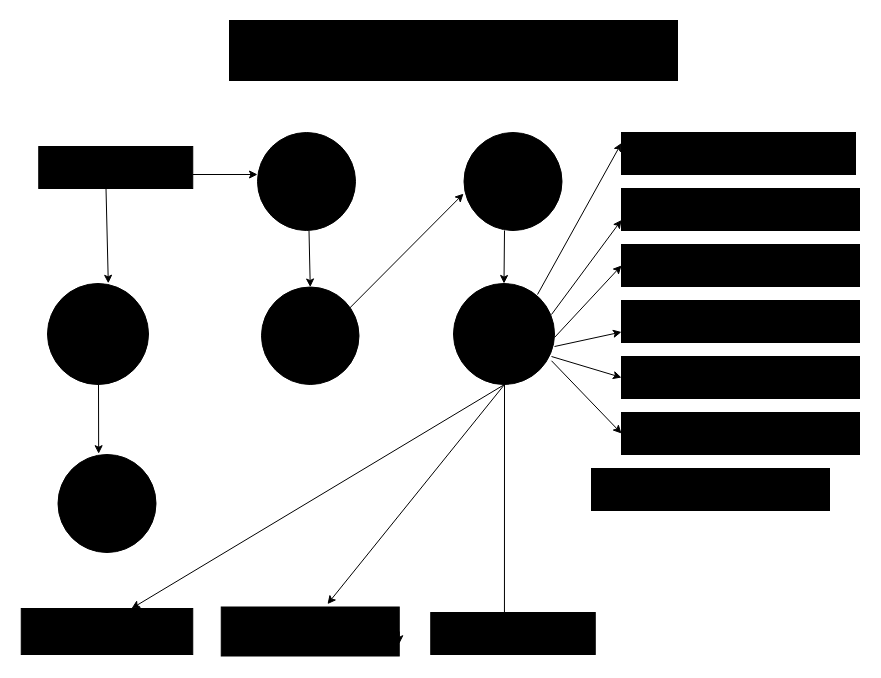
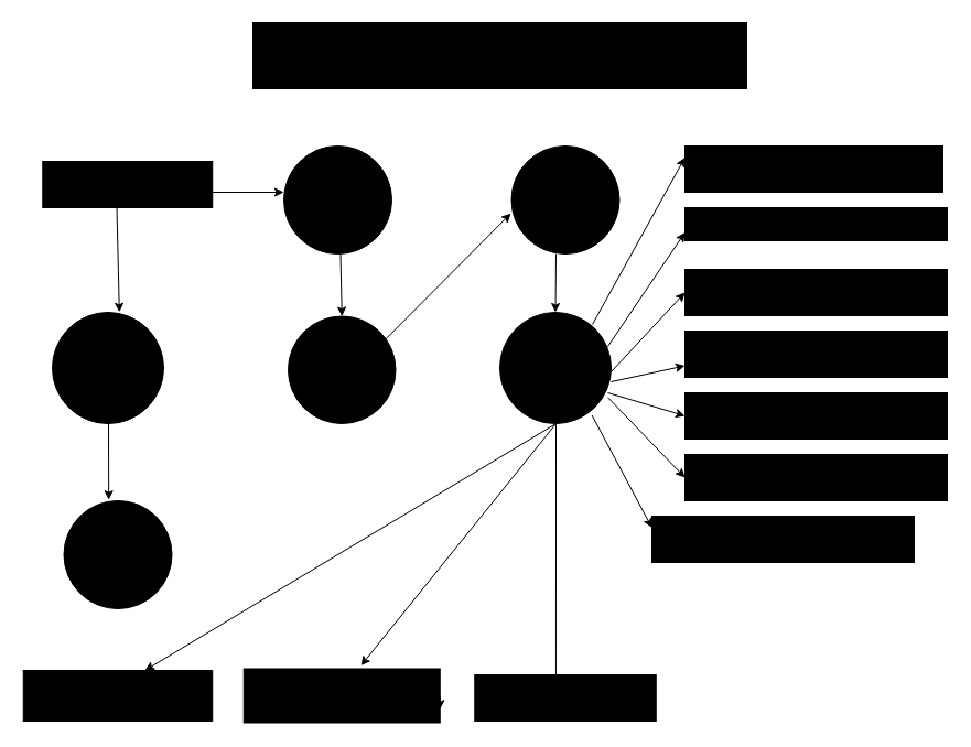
  <mxCell id="0" />
  <mxCell id="1" parent="0" />
  <mxCell id="2" value="&lt;font style=&quot;font-size: 24px;&quot;&gt;&lt;font style=&quot;&quot;&gt;S&lt;/font&gt;&lt;font style=&quot;&quot;&gt;tudent Information System&lt;/font&gt;&lt;/font&gt;" style="rounded=0;whiteSpace=wrap;html=1;fillColor=light-dark(#000000,#FF521A);" vertex="1" parent="1"><mxGeometry x="229" y="20" width="448" height="60" as="geometry" /></mxCell>
  <mxCell id="3" value="&lt;font style=&quot;font-size: 14px;&quot;&gt;Manage Timetable&lt;/font&gt;&lt;div&gt;&lt;font size=&quot;3&quot;&gt;Details&lt;/font&gt;&lt;/div&gt;" style="rounded=0;whiteSpace=wrap;html=1;fillColor=light-dark(#000000,#FF521A);" vertex="1" parent="1"><mxGeometry x="621" y="132" width="234" height="42" as="geometry" /></mxCell>
- <mxCell id="4" value="&lt;font style=&quot;font-size: 14px;&quot;&gt;Manage Attendence&amp;nbsp;&lt;/font&gt;&lt;div&gt;&lt;font size=&quot;3&quot;&gt;details&lt;/font&gt;&lt;/div&gt;" style="rounded=0;whiteSpace=wrap;html=1;fillColor=light-dark(#000000,#FF521A);" vertex="1" parent="1"><mxGeometry x="621" y="188" width="238" height="42" as="geometry" /></mxCell>
+ <mxCell id="4" value="&lt;font style=&quot;font-size: 14px;&quot;&gt;Manage Attendence&amp;nbsp;&lt;/font&gt;&lt;div&gt;&lt;font size=&quot;3&quot;&gt;details&lt;/font&gt;&lt;/div&gt;" style="rounded=0;whiteSpace=wrap;html=1;fillColor=light-dark(#000000,#FF521A);" vertex="1" parent="1"><mxGeometry x="621" y="188" width="238" height="30" as="geometry" /></mxCell>
  <mxCell id="5" value="&lt;font style=&quot;font-size: 14px;&quot;&gt;Manage Class Details&lt;/font&gt;" style="rounded=0;whiteSpace=wrap;html=1;fillColor=light-dark(#000000,#FF521A);" vertex="1" parent="1"><mxGeometry x="621" y="244" width="238" height="42" as="geometry" /></mxCell>
  <mxCell id="6" value="&lt;font style=&quot;font-size: 14px;&quot;&gt;Manage Student&lt;/font&gt;&lt;div&gt;&lt;font size=&quot;3&quot;&gt;Details&lt;/font&gt;&lt;/div&gt;" style="rounded=0;whiteSpace=wrap;html=1;fillColor=light-dark(#000000,#FF521A);" vertex="1" parent="1"><mxGeometry x="621" y="300" width="238" height="42" as="geometry" /></mxCell>
  <mxCell id="7" value="&lt;font style=&quot;font-size: 14px;&quot;&gt;Manage Fees Details&lt;/font&gt;" style="rounded=0;whiteSpace=wrap;html=1;fillColor=light-dark(#000000,#FF521A);" vertex="1" parent="1"><mxGeometry x="621" y="356" width="238" height="42" as="geometry" /></mxCell>
  <mxCell id="8" value="&lt;font style=&quot;font-size: 14px;&quot;&gt;Manage Teacher&lt;/font&gt;&lt;div&gt;&lt;font size=&quot;3&quot;&gt;Profiles&lt;/font&gt;&lt;/div&gt;" style="rounded=0;whiteSpace=wrap;html=1;fillColor=light-dark(#000000,#FF521A);" vertex="1" parent="1"><mxGeometry x="621" y="412" width="238" height="42" as="geometry" /></mxCell>
  <mxCell id="9" value="&lt;font style=&quot;font-size: 14px;&quot;&gt;Manage Report&lt;/font&gt;" style="rounded=0;whiteSpace=wrap;html=1;fillColor=light-dark(#000000,#FF521A);" vertex="1" parent="1"><mxGeometry x="591" y="468" width="238" height="42" as="geometry" /></mxCell>
  <mxCell id="10" value="&lt;font style=&quot;font-size: 14px;&quot;&gt;Admin&lt;/font&gt;" style="rounded=0;whiteSpace=wrap;html=1;fillColor=light-dark(#000000,#FF521A);" vertex="1" parent="1"><mxGeometry x="38.25" y="146" width="154" height="42" as="geometry" /></mxCell>
  <mxCell id="11" value="&lt;font style=&quot;font-size: 14px;&quot;&gt;Login to&lt;/font&gt;&lt;div&gt;&lt;font size=&quot;3&quot;&gt;Modules&lt;/font&gt;&lt;/div&gt;" style="ellipse;whiteSpace=wrap;html=1;aspect=fixed;fillColor=light-dark(#000000,#FF521A);" vertex="1" parent="1"><mxGeometry x="257" y="132" width="98" height="98" as="geometry" /></mxCell>
  <mxCell id="12" value="&lt;font style=&quot;font-size: 14px;&quot;&gt;Check&lt;/font&gt;&lt;div&gt;&lt;font size=&quot;3&quot;&gt;Credentials&lt;/font&gt;&lt;/div&gt;" style="ellipse;whiteSpace=wrap;html=1;aspect=fixed;fillColor=light-dark(#000000,#FF521A);" vertex="1" parent="1"><mxGeometry x="261" y="286.5" width="97.5" height="97.5" as="geometry" /></mxCell>
  <mxCell id="13" value="&lt;font style=&quot;font-size: 14px;&quot;&gt;Manage&lt;/font&gt;&lt;div&gt;&lt;font size=&quot;3&quot;&gt;&amp;nbsp;modules&lt;/font&gt;&lt;/div&gt;" style="ellipse;whiteSpace=wrap;html=1;aspect=fixed;fillColor=light-dark(#000000,#FF521A);" vertex="1" parent="1"><mxGeometry x="453" y="283" width="101" height="101" as="geometry" /></mxCell>
  <mxCell id="14" value="&lt;font style=&quot;font-size: 14px;&quot;&gt;Check roles&lt;/font&gt;&lt;div&gt;&lt;font size=&quot;3&quot;&gt;Access&lt;/font&gt;&lt;/div&gt;" style="ellipse;whiteSpace=wrap;html=1;aspect=fixed;fillColor=light-dark(#000000,#FF521A);" vertex="1" parent="1"><mxGeometry x="463.5" y="132" width="98" height="98" as="geometry" /></mxCell>
  <mxCell id="15" value="&lt;font style=&quot;font-size: 14px;&quot;&gt;Forgot&lt;/font&gt;&lt;div&gt;&lt;font size=&quot;3&quot;&gt;Password&lt;/font&gt;&lt;/div&gt;" style="ellipse;whiteSpace=wrap;html=1;aspect=fixed;fillColor=light-dark(#000000,#FF521A);" vertex="1" parent="1"><mxGeometry x="47" y="283" width="101" height="101" as="geometry" /></mxCell>
  <mxCell id="16" value="&lt;font style=&quot;font-size: 14px;&quot;&gt;Send Email&lt;/font&gt;&lt;div&gt;&lt;font size=&quot;3&quot;&gt;to User&lt;/font&gt;&lt;/div&gt;" style="ellipse;whiteSpace=wrap;html=1;aspect=fixed;fillColor=light-dark(#000000,#FF521A);" vertex="1" parent="1"><mxGeometry x="57.5" y="454" width="98" height="98" as="geometry" /></mxCell>
  <mxCell id="17" value="&lt;font style=&quot;font-size: 14px;&quot;&gt;Manage System&amp;nbsp;&lt;/font&gt;&lt;div&gt;&lt;font size=&quot;3&quot;&gt;Admins&lt;/font&gt;&lt;/div&gt;" style="rounded=0;whiteSpace=wrap;html=1;fillColor=light-dark(#000000,#FF521A);" vertex="1" parent="1"><mxGeometry x="20.75" y="608" width="171.5" height="46" as="geometry" /></mxCell>
  <mxCell id="18" value="&lt;font style=&quot;font-size: 14px;&quot;&gt;Manage Roles of&lt;/font&gt;&lt;div&gt;&lt;font size=&quot;3&quot;&gt;User&lt;/font&gt;&lt;/div&gt;" style="rounded=0;whiteSpace=wrap;html=1;fillColor=light-dark(#000000,#FF521A);" vertex="1" parent="1"><mxGeometry x="220.75" y="606.5" width="178" height="49" as="geometry" /></mxCell>
  <mxCell id="19" value="&lt;font style=&quot;font-size: 14px;&quot;&gt;Manage User&amp;nbsp;&lt;/font&gt;&lt;div&gt;&lt;font size=&quot;3&quot;&gt;Permission&lt;/font&gt;&lt;/div&gt;" style="rounded=0;whiteSpace=wrap;html=1;fillColor=light-dark(#000000,#FF521A);" vertex="1" parent="1"><mxGeometry x="430.25" y="612" width="164.5" height="42" as="geometry" /></mxCell>
  <mxCell id="20" style="edgeStyle=orthogonalEdgeStyle;rounded=0;orthogonalLoop=1;jettySize=auto;html=1;exitX=1;exitY=0.5;exitDx=0;exitDy=0;entryX=1;entryY=0.75;entryDx=0;entryDy=0;" edge="1" parent="1" source="18" target="18"><mxGeometry relative="1" as="geometry" /></mxCell>
  <mxCell id="21" value="" style="endArrow=classic;html=1;rounded=0;entryX=0;entryY=0.25;entryDx=0;entryDy=0;" edge="1" parent="1" target="3"><mxGeometry width="50" height="50" relative="1" as="geometry"><mxPoint x="537" y="294" as="sourcePoint" /><mxPoint x="579" y="258" as="targetPoint" /></mxGeometry></mxCell>
  <mxCell id="22" value="" style="endArrow=classic;html=1;rounded=0;entryX=0;entryY=0.75;entryDx=0;entryDy=0;" edge="1" parent="1" target="4"><mxGeometry width="50" height="50" relative="1" as="geometry"><mxPoint x="551" y="314" as="sourcePoint" /><mxPoint x="601" y="258" as="targetPoint" /></mxGeometry></mxCell>
  <mxCell id="23" value="" style="endArrow=classic;html=1;rounded=0;entryX=0;entryY=0.5;entryDx=0;entryDy=0;" edge="1" parent="1" target="5"><mxGeometry width="50" height="50" relative="1" as="geometry"><mxPoint x="554" y="337" as="sourcePoint" /><mxPoint x="604" y="286.5" as="targetPoint" /></mxGeometry></mxCell>
  <mxCell id="24" value="" style="endArrow=classic;html=1;rounded=0;entryX=0;entryY=0.75;entryDx=0;entryDy=0;" edge="1" parent="1" target="6"><mxGeometry width="50" height="50" relative="1" as="geometry"><mxPoint x="554" y="346" as="sourcePoint" /><mxPoint x="604" y="296" as="targetPoint" /></mxGeometry></mxCell>
  <mxCell id="25" value="" style="endArrow=classic;html=1;rounded=0;entryX=0;entryY=0.5;entryDx=0;entryDy=0;" edge="1" parent="1" target="7"><mxGeometry width="50" height="50" relative="1" as="geometry"><mxPoint x="551" y="356" as="sourcePoint" /><mxPoint x="601" y="306" as="targetPoint" /></mxGeometry></mxCell>
  <mxCell id="26" value="" style="endArrow=classic;html=1;rounded=0;entryX=0;entryY=0.5;entryDx=0;entryDy=0;" edge="1" parent="1" target="8"><mxGeometry width="50" height="50" relative="1" as="geometry"><mxPoint x="551" y="360.25" as="sourcePoint" /><mxPoint x="601" y="310.25" as="targetPoint" /></mxGeometry></mxCell>
+ <mxCell id="27" value="" style="endArrow=classic;html=1;rounded=0;exitX=0.828;exitY=0.925;exitDx=0;exitDy=0;exitPerimeter=0;entryX=0;entryY=0.25;entryDx=0;entryDy=0;" edge="1" parent="1" source="13" target="9"><mxGeometry width="50" height="50" relative="1" as="geometry"><mxPoint x="537" y="378" as="sourcePoint" /><mxPoint x="587" y="328" as="targetPoint" /></mxGeometry></mxCell>
  <mxCell id="28" value="" style="endArrow=classic;html=1;rounded=0;" edge="1" parent="1" target="13"><mxGeometry width="50" height="50" relative="1" as="geometry"><mxPoint x="504" y="230" as="sourcePoint" /><mxPoint x="554" y="180" as="targetPoint" /></mxGeometry></mxCell>
  <mxCell id="29" value="" style="endArrow=classic;html=1;rounded=0;entryX=0.448;entryY=0.238;entryDx=0;entryDy=0;entryPerimeter=0;" edge="1" parent="1" target="19"><mxGeometry width="50" height="50" relative="1" as="geometry"><mxPoint x="504" y="384" as="sourcePoint" /><mxPoint x="554" y="334" as="targetPoint" /></mxGeometry></mxCell>
  <mxCell id="30" value="" style="endArrow=classic;html=1;rounded=0;entryX=0.597;entryY=-0.059;entryDx=0;entryDy=0;entryPerimeter=0;" edge="1" parent="1" target="18"><mxGeometry width="50" height="50" relative="1" as="geometry"><mxPoint x="504" y="384" as="sourcePoint" /><mxPoint x="554" y="334" as="targetPoint" /></mxGeometry></mxCell>
  <mxCell id="31" value="" style="endArrow=classic;html=1;rounded=0;entryX=0.643;entryY=0;entryDx=0;entryDy=0;entryPerimeter=0;" edge="1" parent="1" target="17"><mxGeometry width="50" height="50" relative="1" as="geometry"><mxPoint x="504" y="384" as="sourcePoint" /><mxPoint x="554" y="334" as="targetPoint" /></mxGeometry></mxCell>
  <mxCell id="32" value="" style="endArrow=classic;html=1;rounded=0;entryX=-0.005;entryY=0.624;entryDx=0;entryDy=0;entryPerimeter=0;" edge="1" parent="1" target="14"><mxGeometry width="50" height="50" relative="1" as="geometry"><mxPoint x="348.75" y="308" as="sourcePoint" /><mxPoint x="398.75" y="258" as="targetPoint" /></mxGeometry></mxCell>
  <mxCell id="33" value="" style="endArrow=classic;html=1;rounded=0;entryX=0.5;entryY=0;entryDx=0;entryDy=0;" edge="1" parent="1" target="12"><mxGeometry width="50" height="50" relative="1" as="geometry"><mxPoint x="308.5" y="230" as="sourcePoint" /><mxPoint x="358.5" y="180" as="targetPoint" /></mxGeometry></mxCell>
  <mxCell id="34" value="" style="endArrow=classic;html=1;rounded=0;" edge="1" parent="1"><mxGeometry width="50" height="50" relative="1" as="geometry"><mxPoint x="192.25" y="174" as="sourcePoint" /><mxPoint x="257" y="174" as="targetPoint" /></mxGeometry></mxCell>
  <mxCell id="35" value="" style="endArrow=classic;html=1;rounded=0;entryX=0.602;entryY=-0.002;entryDx=0;entryDy=0;entryPerimeter=0;" edge="1" parent="1" target="15"><mxGeometry width="50" height="50" relative="1" as="geometry"><mxPoint x="105.5" y="188" as="sourcePoint" /><mxPoint x="155.5" y="138" as="targetPoint" /></mxGeometry></mxCell>
  <mxCell id="36" value="" style="endArrow=classic;html=1;rounded=0;entryX=0.415;entryY=-0.008;entryDx=0;entryDy=0;entryPerimeter=0;" edge="1" parent="1" target="16"><mxGeometry width="50" height="50" relative="1" as="geometry"><mxPoint x="98" y="384" as="sourcePoint" /><mxPoint x="148" y="334" as="targetPoint" /></mxGeometry></mxCell>
